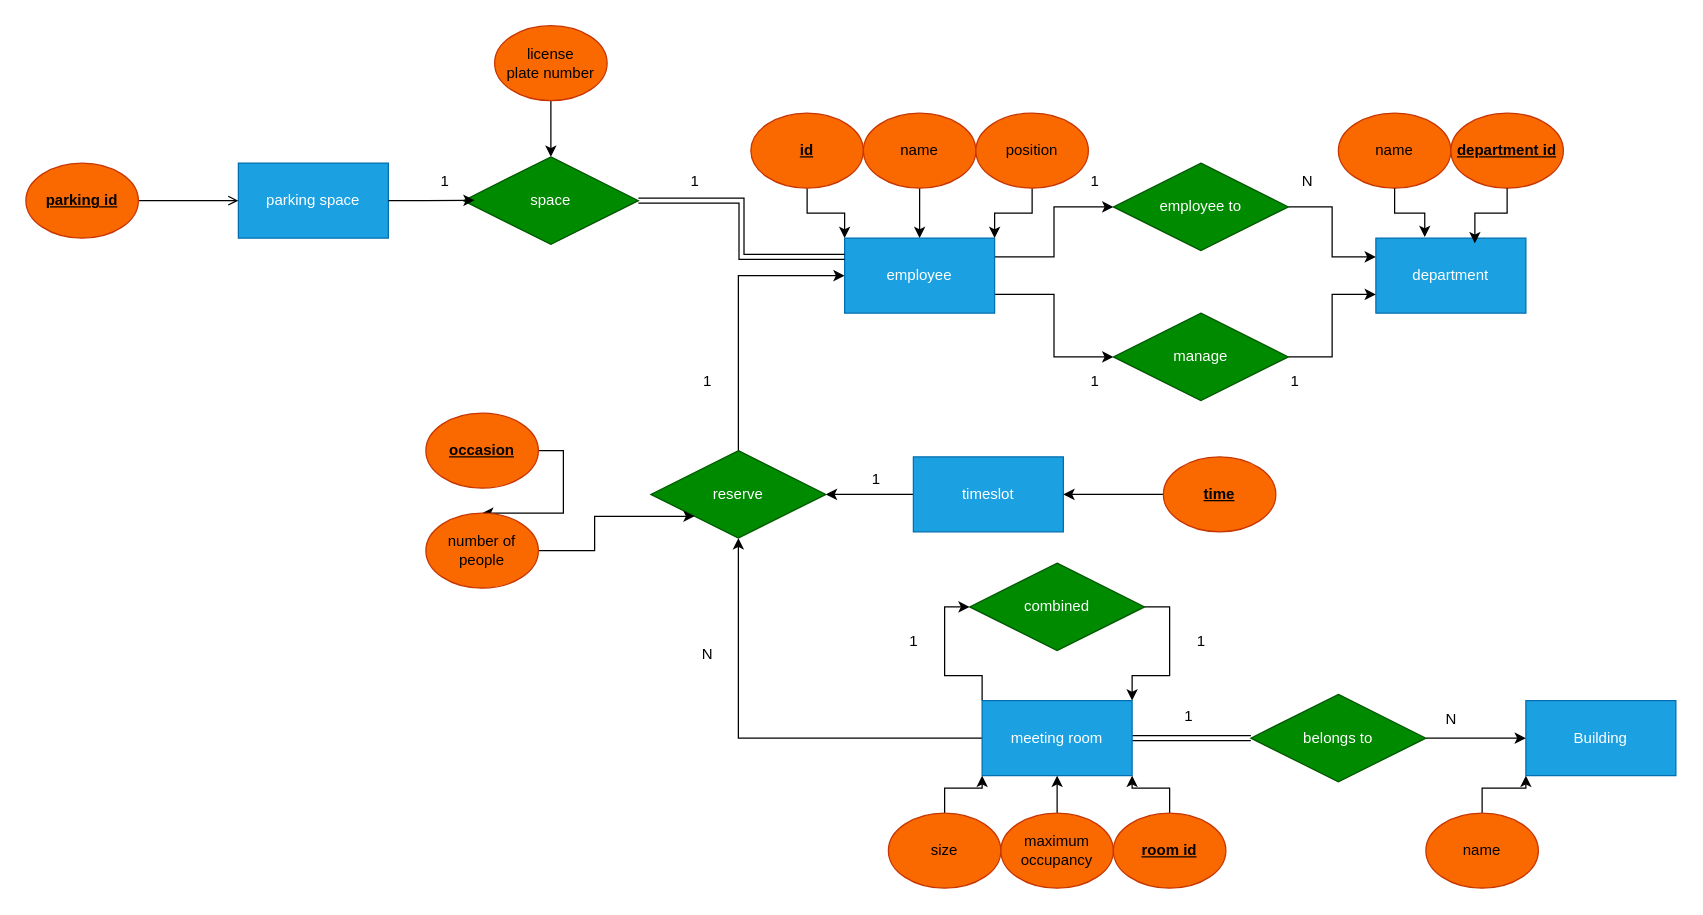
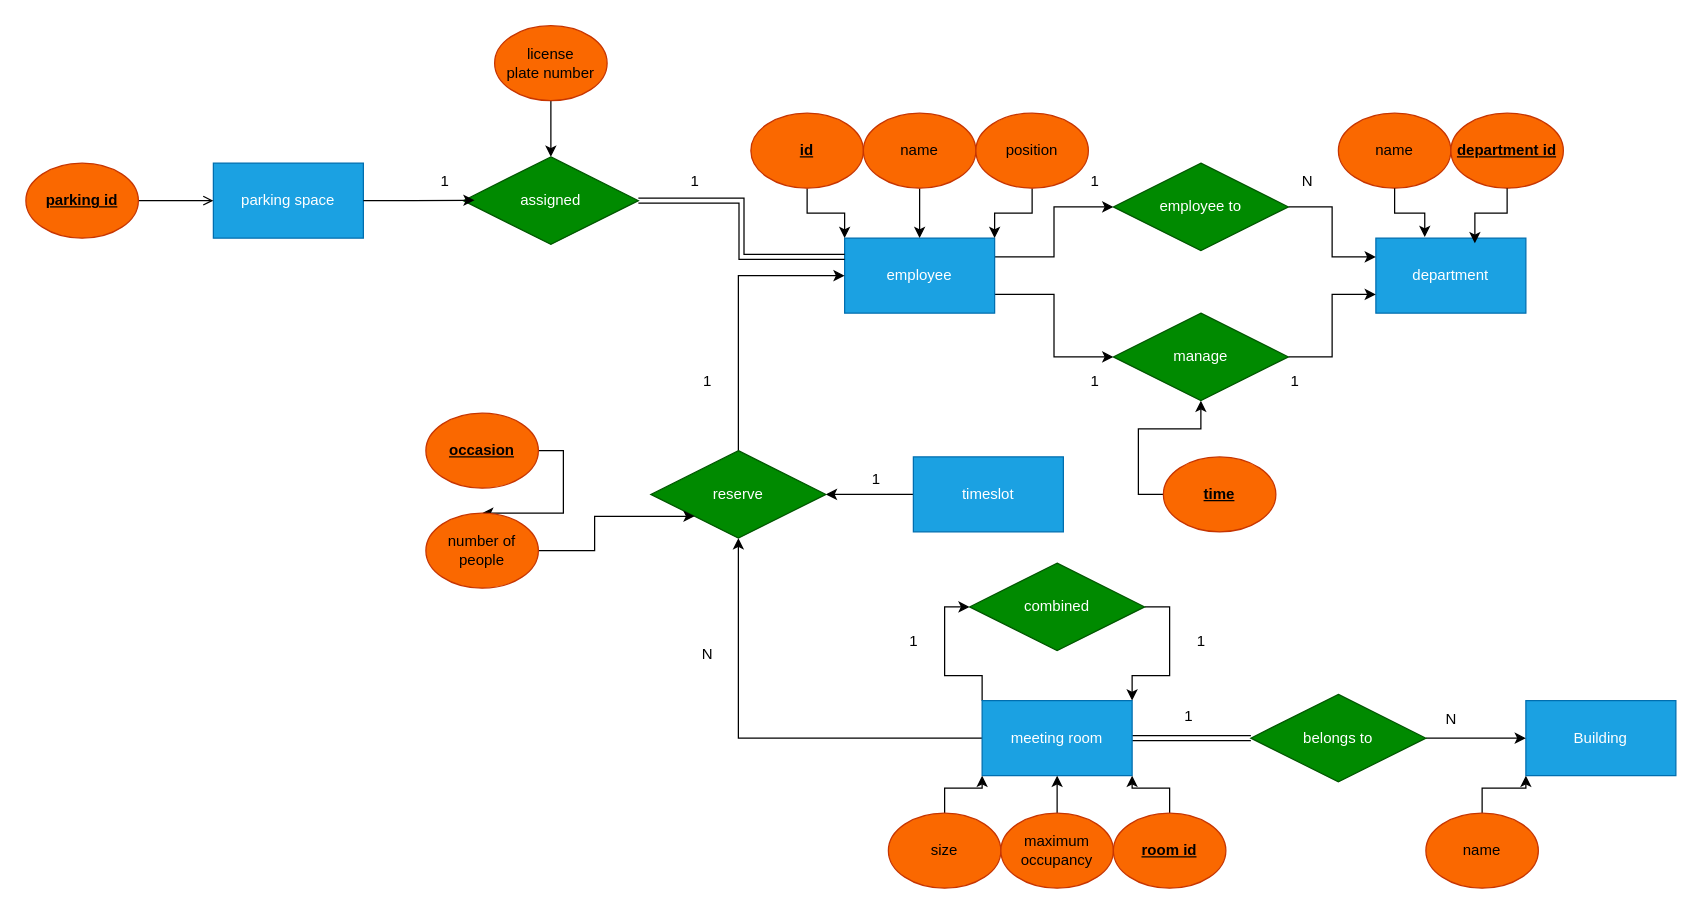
  <mxCell id="0" />
  <mxCell id="1" parent="0" />
  <mxCell id="2" style="edgeStyle=orthogonalEdgeStyle;rounded=0;orthogonalLoop=1;jettySize=auto;html=1;exitX=1;exitY=0.25;exitDx=0;exitDy=0;entryX=0;entryY=0.5;entryDx=0;entryDy=0;" edge="1" parent="1" source="4" target="17"><mxGeometry relative="1" as="geometry" /></mxCell>
  <mxCell id="3" style="edgeStyle=orthogonalEdgeStyle;rounded=0;orthogonalLoop=1;jettySize=auto;html=1;exitX=1;exitY=0.75;exitDx=0;exitDy=0;entryX=0;entryY=0.5;entryDx=0;entryDy=0;" edge="1" parent="1" source="4" target="19"><mxGeometry relative="1" as="geometry" /></mxCell>
  <mxCell id="4" value="&lt;div&gt;employee&lt;/div&gt;" style="rounded=0;whiteSpace=wrap;html=1;fillColor=#1ba1e2;fontColor=#ffffff;strokeColor=#006EAF;" vertex="1" parent="1"><mxGeometry x="675" y="190" width="120" height="60" as="geometry" /></mxCell>
  <mxCell id="5" style="edgeStyle=orthogonalEdgeStyle;rounded=0;orthogonalLoop=1;jettySize=auto;html=1;exitX=0.5;exitY=1;exitDx=0;exitDy=0;entryX=0;entryY=0;entryDx=0;entryDy=0;" edge="1" parent="1" source="6" target="4"><mxGeometry relative="1" as="geometry" /></mxCell>
  <mxCell id="6" value="&lt;div&gt;&lt;u&gt;&lt;b&gt;id&lt;/b&gt;&lt;/u&gt;&lt;/div&gt;" style="ellipse;whiteSpace=wrap;html=1;fillColor=#fa6800;fontColor=#000000;strokeColor=#C73500;" vertex="1" parent="1"><mxGeometry x="600" y="90" width="90" height="60" as="geometry" /></mxCell>
  <mxCell id="7" style="edgeStyle=orthogonalEdgeStyle;rounded=0;orthogonalLoop=1;jettySize=auto;html=1;exitX=0.5;exitY=1;exitDx=0;exitDy=0;entryX=0.5;entryY=0;entryDx=0;entryDy=0;" edge="1" parent="1" source="8" target="4"><mxGeometry relative="1" as="geometry" /></mxCell>
  <mxCell id="8" value="&lt;div&gt;name&lt;/div&gt;" style="ellipse;whiteSpace=wrap;html=1;fillColor=#fa6800;fontColor=#000000;strokeColor=#C73500;" vertex="1" parent="1"><mxGeometry x="690" y="90" width="90" height="60" as="geometry" /></mxCell>
  <mxCell id="9" style="edgeStyle=orthogonalEdgeStyle;rounded=0;orthogonalLoop=1;jettySize=auto;html=1;exitX=0.5;exitY=1;exitDx=0;exitDy=0;entryX=1;entryY=0;entryDx=0;entryDy=0;" edge="1" parent="1" source="10" target="4"><mxGeometry relative="1" as="geometry" /></mxCell>
  <mxCell id="10" value="&lt;div&gt;position&lt;/div&gt;" style="ellipse;whiteSpace=wrap;html=1;fillColor=#fa6800;fontColor=#000000;strokeColor=#C73500;" vertex="1" parent="1"><mxGeometry x="780" y="90" width="90" height="60" as="geometry" /></mxCell>
  <mxCell id="11" value="department" style="rounded=0;whiteSpace=wrap;html=1;fillColor=#1ba1e2;strokeColor=#006EAF;fontColor=#ffffff;" vertex="1" parent="1"><mxGeometry x="1100" y="190" width="120" height="60" as="geometry" /></mxCell>
  <mxCell id="12" value="&lt;div&gt;name&lt;/div&gt;" style="ellipse;whiteSpace=wrap;html=1;fillColor=#fa6800;fontColor=#000000;strokeColor=#C73500;" vertex="1" parent="1"><mxGeometry x="1070" y="90" width="90" height="60" as="geometry" /></mxCell>
  <mxCell id="13" value="&lt;div align=&quot;center&quot;&gt;&lt;b&gt;&lt;u&gt;department id&lt;/u&gt;&lt;br&gt;&lt;/b&gt;&lt;/div&gt;" style="ellipse;whiteSpace=wrap;html=1;fillColor=#fa6800;fontColor=#000000;strokeColor=#C73500;" vertex="1" parent="1"><mxGeometry x="1160" y="90" width="90" height="60" as="geometry" /></mxCell>
  <mxCell id="14" style="edgeStyle=orthogonalEdgeStyle;rounded=0;orthogonalLoop=1;jettySize=auto;html=1;exitX=0.5;exitY=1;exitDx=0;exitDy=0;entryX=0.326;entryY=-0.014;entryDx=0;entryDy=0;entryPerimeter=0;" edge="1" parent="1" source="12" target="11"><mxGeometry relative="1" as="geometry" /></mxCell>
  <mxCell id="15" style="edgeStyle=orthogonalEdgeStyle;rounded=0;orthogonalLoop=1;jettySize=auto;html=1;exitX=0.5;exitY=1;exitDx=0;exitDy=0;entryX=0.66;entryY=0.069;entryDx=0;entryDy=0;entryPerimeter=0;" edge="1" parent="1" source="13" target="11"><mxGeometry relative="1" as="geometry" /></mxCell>
  <mxCell id="16" style="edgeStyle=orthogonalEdgeStyle;rounded=0;orthogonalLoop=1;jettySize=auto;html=1;exitX=1;exitY=0.5;exitDx=0;exitDy=0;entryX=0;entryY=0.25;entryDx=0;entryDy=0;" edge="1" parent="1" source="17" target="11"><mxGeometry relative="1" as="geometry" /></mxCell>
  <mxCell id="17" value="employee to" style="rhombus;whiteSpace=wrap;html=1;fillColor=#008a00;fontColor=#ffffff;strokeColor=#005700;" vertex="1" parent="1"><mxGeometry x="890" y="130" width="140" height="70" as="geometry" /></mxCell>
  <mxCell id="18" style="edgeStyle=orthogonalEdgeStyle;rounded=0;orthogonalLoop=1;jettySize=auto;html=1;exitX=1;exitY=0.5;exitDx=0;exitDy=0;entryX=0;entryY=0.75;entryDx=0;entryDy=0;" edge="1" parent="1" source="19" target="11"><mxGeometry relative="1" as="geometry" /></mxCell>
  <mxCell id="19" value="manage" style="rhombus;whiteSpace=wrap;html=1;fillColor=#008a00;fontColor=#ffffff;strokeColor=#005700;" vertex="1" parent="1"><mxGeometry x="890" y="250" width="140" height="70" as="geometry" /></mxCell>
  <mxCell id="20" value="&lt;div&gt;1&lt;/div&gt;" style="text;html=1;align=center;verticalAlign=middle;resizable=0;points=[];autosize=1;strokeColor=none;fillColor=none;" vertex="1" parent="1"><mxGeometry x="860" y="130" width="30" height="30" as="geometry" /></mxCell>
  <mxCell id="21" value="&lt;div&gt;N&lt;/div&gt;" style="text;html=1;align=center;verticalAlign=middle;resizable=0;points=[];autosize=1;strokeColor=none;fillColor=none;" vertex="1" parent="1"><mxGeometry x="1030" y="130" width="30" height="30" as="geometry" /></mxCell>
  <mxCell id="22" value="1" style="text;html=1;align=center;verticalAlign=middle;resizable=0;points=[];autosize=1;strokeColor=none;fillColor=none;" vertex="1" parent="1"><mxGeometry x="860" y="290" width="30" height="30" as="geometry" /></mxCell>
  <mxCell id="23" value="1" style="text;html=1;align=center;verticalAlign=middle;resizable=0;points=[];autosize=1;strokeColor=none;fillColor=none;" vertex="1" parent="1"><mxGeometry x="1020" y="290" width="30" height="30" as="geometry" /></mxCell>
  <mxCell id="24" style="edgeStyle=orthogonalEdgeStyle;rounded=0;orthogonalLoop=1;jettySize=auto;html=1;exitX=0;exitY=0;exitDx=0;exitDy=0;entryX=0;entryY=0.5;entryDx=0;entryDy=0;" edge="1" parent="1" source="27" target="35"><mxGeometry relative="1" as="geometry" /></mxCell>
  <mxCell id="25" style="edgeStyle=orthogonalEdgeStyle;shape=link;rounded=0;orthogonalLoop=1;jettySize=auto;html=1;exitX=1;exitY=0.5;exitDx=0;exitDy=0;entryX=0;entryY=0.5;entryDx=0;entryDy=0;" edge="1" parent="1" source="27" target="42"><mxGeometry relative="1" as="geometry" /></mxCell>
  <mxCell id="26" style="edgeStyle=orthogonalEdgeStyle;rounded=0;orthogonalLoop=1;jettySize=auto;html=1;exitX=0;exitY=0.5;exitDx=0;exitDy=0;entryX=0.5;entryY=1;entryDx=0;entryDy=0;" edge="1" parent="1" source="27" target="50"><mxGeometry relative="1" as="geometry" /></mxCell>
  <mxCell id="27" value="meeting room" style="rounded=0;whiteSpace=wrap;html=1;fillColor=#1ba1e2;strokeColor=#006EAF;fontColor=#ffffff;" vertex="1" parent="1"><mxGeometry x="785" y="560" width="120" height="60" as="geometry" /></mxCell>
  <mxCell id="28" style="edgeStyle=orthogonalEdgeStyle;rounded=0;orthogonalLoop=1;jettySize=auto;html=1;exitX=0.5;exitY=0;exitDx=0;exitDy=0;entryX=0;entryY=1;entryDx=0;entryDy=0;" edge="1" parent="1" source="29" target="27"><mxGeometry relative="1" as="geometry" /></mxCell>
  <mxCell id="29" value="size" style="ellipse;whiteSpace=wrap;html=1;fillColor=#fa6800;fontColor=#000000;strokeColor=#C73500;" vertex="1" parent="1"><mxGeometry x="710" y="650" width="90" height="60" as="geometry" /></mxCell>
  <mxCell id="30" style="edgeStyle=orthogonalEdgeStyle;rounded=0;orthogonalLoop=1;jettySize=auto;html=1;exitX=0.5;exitY=0;exitDx=0;exitDy=0;entryX=0.5;entryY=1;entryDx=0;entryDy=0;" edge="1" parent="1" source="31" target="27"><mxGeometry relative="1" as="geometry" /></mxCell>
  <mxCell id="31" value="&lt;div align=&quot;center&quot;&gt;maximum occupancy&lt;/div&gt;" style="ellipse;whiteSpace=wrap;html=1;fillColor=#fa6800;fontColor=#000000;strokeColor=#C73500;align=center;" vertex="1" parent="1"><mxGeometry x="800" y="650" width="90" height="60" as="geometry" /></mxCell>
  <mxCell id="32" style="edgeStyle=orthogonalEdgeStyle;rounded=0;orthogonalLoop=1;jettySize=auto;html=1;exitX=0.5;exitY=0;exitDx=0;exitDy=0;entryX=1;entryY=1;entryDx=0;entryDy=0;" edge="1" parent="1" source="33" target="27"><mxGeometry relative="1" as="geometry" /></mxCell>
  <mxCell id="33" value="&lt;u&gt;&lt;b&gt;room id&lt;/b&gt;&lt;i&gt;&lt;br&gt;&lt;/i&gt;&lt;/u&gt;" style="ellipse;whiteSpace=wrap;html=1;fillColor=#fa6800;fontColor=#000000;strokeColor=#C73500;" vertex="1" parent="1"><mxGeometry x="890" y="650" width="90" height="60" as="geometry" /></mxCell>
  <mxCell id="34" style="edgeStyle=orthogonalEdgeStyle;rounded=0;orthogonalLoop=1;jettySize=auto;html=1;exitX=1;exitY=0.5;exitDx=0;exitDy=0;entryX=1;entryY=0;entryDx=0;entryDy=0;" edge="1" parent="1" source="35" target="27"><mxGeometry relative="1" as="geometry" /></mxCell>
  <mxCell id="35" value="combined" style="rhombus;whiteSpace=wrap;html=1;fillColor=#008a00;fontColor=#ffffff;strokeColor=#005700;" vertex="1" parent="1"><mxGeometry x="775" y="450" width="140" height="70" as="geometry" /></mxCell>
  <mxCell id="36" value="1" style="text;html=1;align=center;verticalAlign=middle;resizable=0;points=[];autosize=1;strokeColor=none;fillColor=none;" vertex="1" parent="1"><mxGeometry x="715" y="498" width="30" height="30" as="geometry" /></mxCell>
  <mxCell id="37" value="1" style="text;html=1;align=center;verticalAlign=middle;resizable=0;points=[];autosize=1;strokeColor=none;fillColor=none;" vertex="1" parent="1"><mxGeometry x="945" y="498" width="30" height="30" as="geometry" /></mxCell>
  <mxCell id="38" value="&lt;div&gt;Building&lt;/div&gt;" style="rounded=0;whiteSpace=wrap;html=1;fillColor=#1ba1e2;strokeColor=#006EAF;fontColor=#ffffff;" vertex="1" parent="1"><mxGeometry x="1220" y="560" width="120" height="60" as="geometry" /></mxCell>
  <mxCell id="39" style="edgeStyle=orthogonalEdgeStyle;rounded=0;orthogonalLoop=1;jettySize=auto;html=1;exitX=0.5;exitY=0;exitDx=0;exitDy=0;entryX=0;entryY=1;entryDx=0;entryDy=0;" edge="1" parent="1" source="40" target="38"><mxGeometry relative="1" as="geometry" /></mxCell>
  <mxCell id="40" value="&lt;div&gt;name&lt;/div&gt;" style="ellipse;whiteSpace=wrap;html=1;fillColor=#fa6800;fontColor=#000000;strokeColor=#C73500;" vertex="1" parent="1"><mxGeometry x="1140" y="650" width="90" height="60" as="geometry" /></mxCell>
  <mxCell id="41" style="edgeStyle=orthogonalEdgeStyle;rounded=0;orthogonalLoop=1;jettySize=auto;html=1;exitX=1;exitY=0.5;exitDx=0;exitDy=0;entryX=0;entryY=0.5;entryDx=0;entryDy=0;" edge="1" parent="1" source="42" target="38"><mxGeometry relative="1" as="geometry" /></mxCell>
  <mxCell id="42" value="&lt;div&gt;belongs to&lt;/div&gt;" style="rhombus;whiteSpace=wrap;html=1;fillColor=#008a00;fontColor=#ffffff;strokeColor=#005700;" vertex="1" parent="1"><mxGeometry x="1000" y="555" width="140" height="70" as="geometry" /></mxCell>
  <mxCell id="43" value="1" style="text;html=1;align=center;verticalAlign=middle;resizable=0;points=[];autosize=1;strokeColor=none;fillColor=none;" vertex="1" parent="1"><mxGeometry x="935" y="558" width="30" height="30" as="geometry" /></mxCell>
  <mxCell id="44" value="N" style="text;html=1;align=center;verticalAlign=middle;resizable=0;points=[];autosize=1;strokeColor=none;fillColor=none;" vertex="1" parent="1"><mxGeometry x="1145" y="560" width="30" height="30" as="geometry" /></mxCell>
  <mxCell id="45" value="" style="edgeStyle=orthogonalEdgeStyle;rounded=0;orthogonalLoop=1;jettySize=auto;html=1;" edge="1" parent="1" source="46" target="50"><mxGeometry relative="1" as="geometry" /></mxCell>
  <mxCell id="46" value="timeslot" style="rounded=0;whiteSpace=wrap;html=1;fillColor=#1ba1e2;strokeColor=#006EAF;fontColor=#ffffff;" vertex="1" parent="1"><mxGeometry x="730" y="365" width="120" height="60" as="geometry" /></mxCell>
- <mxCell id="47" style="edgeStyle=orthogonalEdgeStyle;rounded=0;orthogonalLoop=1;jettySize=auto;html=1;exitX=0;exitY=0.5;exitDx=0;exitDy=0;entryX=1;entryY=0.5;entryDx=0;entryDy=0;" edge="1" parent="1" source="48" target="46"><mxGeometry relative="1" as="geometry" /></mxCell>
+ <mxCell id="47" style="edgeStyle=orthogonalEdgeStyle;rounded=0;orthogonalLoop=1;jettySize=auto;html=1;exitX=0;exitY=0.5;exitDx=0;exitDy=0;" edge="1" parent="1" source="48" target="19"><mxGeometry relative="1" as="geometry" /></mxCell>
  <mxCell id="48" value="&lt;u&gt;&lt;b&gt;time&lt;/b&gt;&lt;/u&gt;" style="ellipse;whiteSpace=wrap;html=1;fillColor=#fa6800;fontColor=#000000;strokeColor=#C73500;" vertex="1" parent="1"><mxGeometry x="930" y="365" width="90" height="60" as="geometry" /></mxCell>
  <mxCell id="49" style="edgeStyle=orthogonalEdgeStyle;rounded=0;orthogonalLoop=1;jettySize=auto;html=1;exitX=0.5;exitY=0;exitDx=0;exitDy=0;entryX=0;entryY=0.5;entryDx=0;entryDy=0;" edge="1" parent="1" source="50" target="4"><mxGeometry relative="1" as="geometry" /></mxCell>
  <mxCell id="50" value="reserve" style="rhombus;whiteSpace=wrap;html=1;fillColor=#008a00;fontColor=#ffffff;strokeColor=#005700;" vertex="1" parent="1"><mxGeometry x="520" y="360" width="140" height="70" as="geometry" /></mxCell>
  <mxCell id="51" style="edgeStyle=orthogonalEdgeStyle;rounded=0;orthogonalLoop=1;jettySize=auto;html=1;exitX=1;exitY=0.5;exitDx=0;exitDy=0;" edge="1" parent="1" source="52" target="54"><mxGeometry relative="1" as="geometry" /></mxCell>
  <mxCell id="52" value="&lt;u&gt;&lt;b&gt;occasion&lt;/b&gt;&lt;/u&gt;" style="ellipse;whiteSpace=wrap;html=1;fillColor=#fa6800;fontColor=#000000;strokeColor=#C73500;" vertex="1" parent="1"><mxGeometry x="340" y="330" width="90" height="60" as="geometry" /></mxCell>
  <mxCell id="53" style="edgeStyle=orthogonalEdgeStyle;rounded=0;orthogonalLoop=1;jettySize=auto;html=1;exitX=1;exitY=0.5;exitDx=0;exitDy=0;entryX=0;entryY=1;entryDx=0;entryDy=0;" edge="1" parent="1" source="54" target="50"><mxGeometry relative="1" as="geometry" /></mxCell>
  <mxCell id="54" value="number of people" style="ellipse;whiteSpace=wrap;html=1;fillColor=#fa6800;fontColor=#000000;strokeColor=#C73500;" vertex="1" parent="1"><mxGeometry x="340" y="410" width="90" height="60" as="geometry" /></mxCell>
  <mxCell id="55" value="1" style="text;html=1;align=center;verticalAlign=middle;resizable=0;points=[];autosize=1;strokeColor=none;fillColor=none;" vertex="1" parent="1"><mxGeometry x="550" y="290" width="30" height="30" as="geometry" /></mxCell>
  <mxCell id="56" value="N" style="text;html=1;align=center;verticalAlign=middle;resizable=0;points=[];autosize=1;strokeColor=none;fillColor=none;" vertex="1" parent="1"><mxGeometry x="550" y="508" width="30" height="30" as="geometry" /></mxCell>
  <mxCell id="57" value="1" style="text;html=1;align=center;verticalAlign=middle;resizable=0;points=[];autosize=1;strokeColor=none;fillColor=none;" vertex="1" parent="1"><mxGeometry x="685" y="368" width="30" height="30" as="geometry" /></mxCell>
- <mxCell id="58" value="&lt;div&gt;parking space&lt;/div&gt;" style="rounded=0;whiteSpace=wrap;html=1;fillColor=#1ba1e2;strokeColor=#006EAF;fontColor=#ffffff;" vertex="1" parent="1"><mxGeometry x="190" y="130" width="120" height="60" as="geometry" /></mxCell>
+ <mxCell id="58" value="&lt;div&gt;parking space&lt;/div&gt;" style="rounded=0;whiteSpace=wrap;html=1;fillColor=#1ba1e2;strokeColor=#006EAF;fontColor=#ffffff;" vertex="1" parent="1"><mxGeometry x="170" y="130" width="120" height="60" as="geometry" /></mxCell>
  <mxCell id="59" style="edgeStyle=orthogonalEdgeStyle;rounded=0;orthogonalLoop=1;jettySize=auto;html=1;exitX=1;exitY=0.5;exitDx=0;exitDy=0;entryX=0;entryY=0.5;entryDx=0;entryDy=0;endArrow=open;" edge="1" parent="1" source="60" target="58"><mxGeometry relative="1" as="geometry" /></mxCell>
  <mxCell id="60" value="&lt;u&gt;&lt;b&gt;parking id&lt;/b&gt;&lt;/u&gt;" style="ellipse;whiteSpace=wrap;html=1;fillColor=#fa6800;fontColor=#000000;strokeColor=#C73500;" vertex="1" parent="1"><mxGeometry x="20" y="130" width="90" height="60" as="geometry" /></mxCell>
  <mxCell id="61" style="edgeStyle=orthogonalEdgeStyle;shape=link;rounded=0;orthogonalLoop=1;jettySize=auto;html=1;exitX=1;exitY=0.5;exitDx=0;exitDy=0;entryX=0;entryY=0.25;entryDx=0;entryDy=0;" edge="1" parent="1" source="62" target="4"><mxGeometry relative="1" as="geometry" /></mxCell>
- <mxCell id="62" value="space" style="rhombus;whiteSpace=wrap;html=1;fillColor=#008a00;fontColor=#ffffff;strokeColor=#005700;" vertex="1" parent="1"><mxGeometry x="370" y="125" width="140" height="70" as="geometry" /></mxCell>
+ <mxCell id="62" value="assigned" style="rhombus;whiteSpace=wrap;html=1;fillColor=#008a00;fontColor=#ffffff;strokeColor=#005700;" vertex="1" parent="1"><mxGeometry x="370" y="125" width="140" height="70" as="geometry" /></mxCell>
  <mxCell id="63" style="edgeStyle=orthogonalEdgeStyle;rounded=0;orthogonalLoop=1;jettySize=auto;html=1;exitX=1;exitY=0.5;exitDx=0;exitDy=0;entryX=0.064;entryY=0.496;entryDx=0;entryDy=0;entryPerimeter=0;" edge="1" parent="1" source="58" target="62"><mxGeometry relative="1" as="geometry" /></mxCell>
  <mxCell id="64" style="edgeStyle=orthogonalEdgeStyle;rounded=0;orthogonalLoop=1;jettySize=auto;html=1;exitX=0.5;exitY=1;exitDx=0;exitDy=0;entryX=0.5;entryY=0;entryDx=0;entryDy=0;" edge="1" parent="1" source="65" target="62"><mxGeometry relative="1" as="geometry" /></mxCell>
  <mxCell id="65" value="license&lt;br&gt;plate number" style="ellipse;whiteSpace=wrap;html=1;fillColor=#fa6800;fontColor=#000000;strokeColor=#C73500;" vertex="1" parent="1"><mxGeometry x="395" y="20" width="90" height="60" as="geometry" /></mxCell>
  <mxCell id="66" value="&lt;div&gt;1&lt;/div&gt;" style="text;html=1;align=center;verticalAlign=middle;resizable=0;points=[];autosize=1;strokeColor=none;fillColor=none;" vertex="1" parent="1"><mxGeometry x="340" y="130" width="30" height="30" as="geometry" /></mxCell>
  <mxCell id="67" value="1" style="text;html=1;align=center;verticalAlign=middle;resizable=0;points=[];autosize=1;strokeColor=none;fillColor=none;" vertex="1" parent="1"><mxGeometry x="540" y="130" width="30" height="30" as="geometry" /></mxCell>
